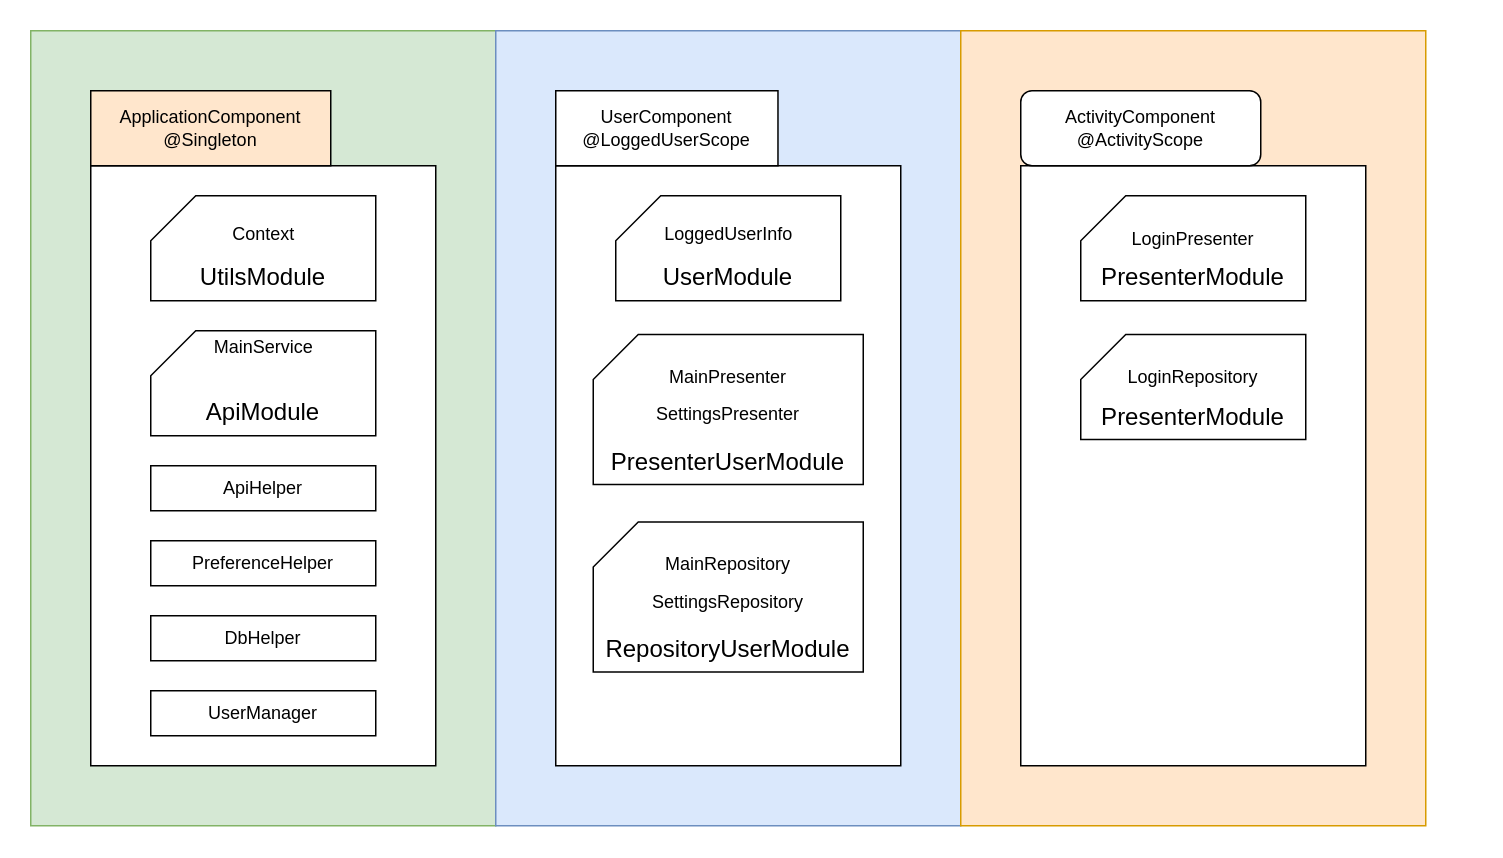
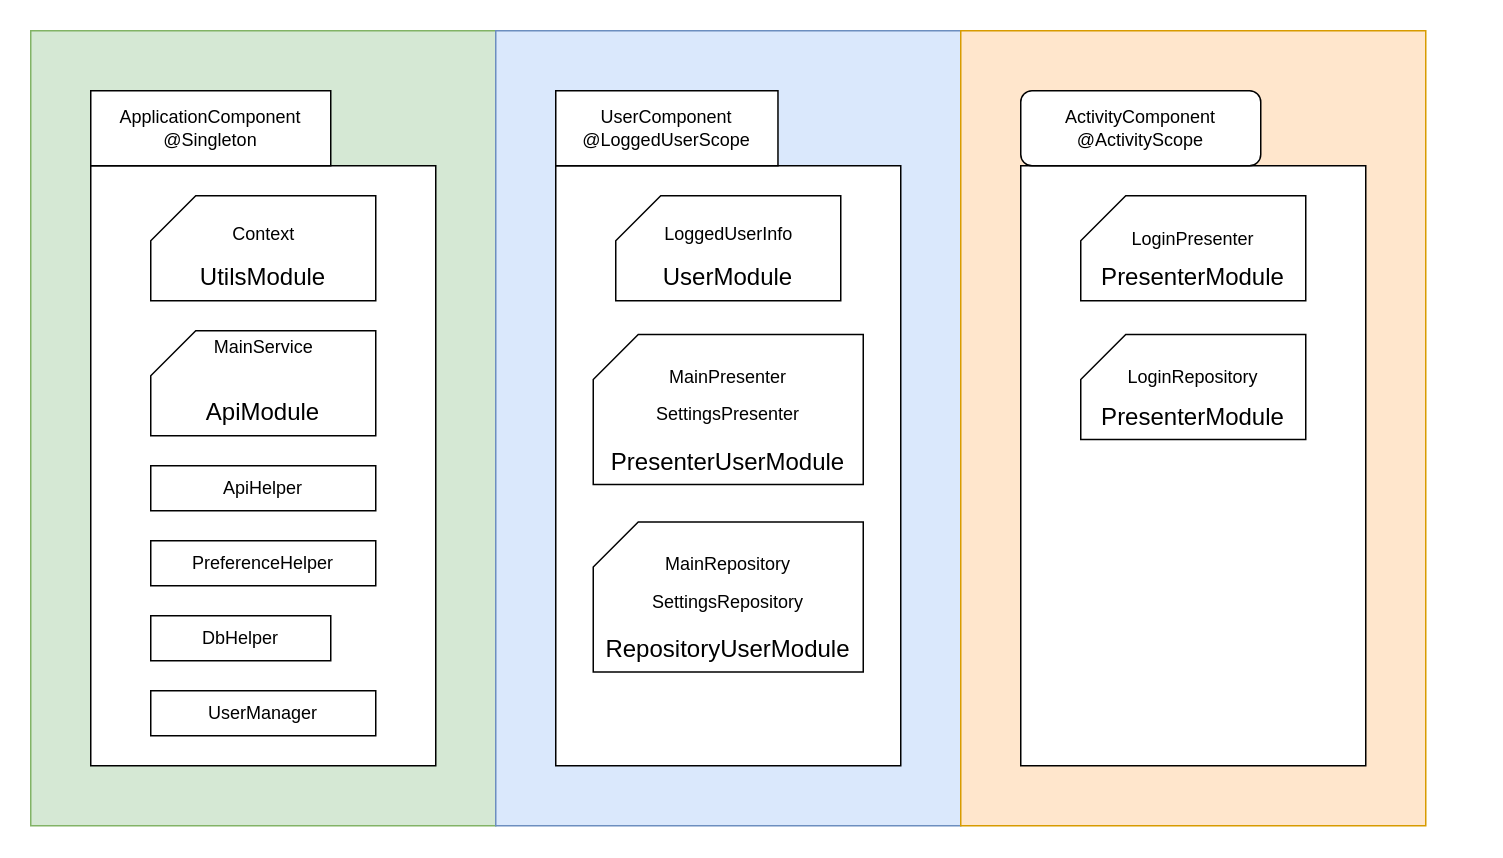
  <mxCell id="0" />
  <mxCell id="1" parent="0" />
  <mxCell id="2" value="7" style="group" parent="1" vertex="1" connectable="0"><mxGeometry width="960" height="530" as="geometry" x="20" y="20" /></mxCell>
  <mxCell id="3" value="" style="rounded=0;whiteSpace=wrap;html=1;glass=0;fontSize=12;align=center;strokeColor=#82b366;fillColor=#d5e8d4;" parent="2" vertex="1"><mxGeometry width="310" height="530" as="geometry" /></mxCell>
  <mxCell id="4" value="" style="rounded=0;whiteSpace=wrap;html=1;glass=0;fontSize=12;align=center;strokeColor=#6c8ebf;fillColor=#dae8fc;" parent="2" vertex="1"><mxGeometry x="310.001" width="310" height="530" as="geometry" /></mxCell>
  <mxCell id="5" value="" style="rounded=0;whiteSpace=wrap;html=1;glass=0;fontSize=12;align=center;strokeColor=#d79b00;fillColor=#ffe6cc;" parent="2" vertex="1"><mxGeometry x="620" width="310" height="530" as="geometry" /></mxCell>
  <mxCell id="6" value="" style="group" parent="2" vertex="1" connectable="0"><mxGeometry x="660" y="40" width="290" height="490" as="geometry" /></mxCell>
  <mxCell id="7" value="" style="group" parent="6" vertex="1" connectable="0"><mxGeometry width="230" height="450" as="geometry" /></mxCell>
  <mxCell id="8" value="" style="rounded=0;whiteSpace=wrap;html=1;" parent="7" vertex="1"><mxGeometry y="50" width="230" height="400" as="geometry" /></mxCell>
  <mxCell id="9" value="&lt;div&gt;ActivityComponent&lt;/div&gt;&lt;div&gt;@ActivityScope&lt;br&gt;&lt;/div&gt;" style="whiteSpace=wrap;html=1;spacing=2;align=center;rounded=1;" parent="7" vertex="1"><mxGeometry width="160" height="50" as="geometry" /></mxCell>
  <mxCell id="10" value="" style="group" vertex="1" connectable="0" parent="7"><mxGeometry x="40" y="162.5" width="150" height="70" as="geometry" /></mxCell>
  <mxCell id="11" value="PresenterModule" style="shape=card;whiteSpace=wrap;html=1;rounded=0;glass=0;fontSize=16;fillColor=none;spacing=6;verticalAlign=bottom;" parent="10" vertex="1"><mxGeometry width="150" height="70" as="geometry" /></mxCell>
  <mxCell id="12" value="LoginRepository" style="rounded=0;whiteSpace=wrap;html=1;fillColor=none;strokeColor=none;" parent="10" vertex="1"><mxGeometry x="40" y="20" width="70" height="17.5" as="geometry" /></mxCell>
  <mxCell id="13" value="" style="group" vertex="1" connectable="0" parent="7"><mxGeometry x="40" y="70" width="150" height="70" as="geometry" /></mxCell>
  <mxCell id="14" value="PresenterModule" style="shape=card;whiteSpace=wrap;html=1;rounded=0;glass=0;fontSize=16;fillColor=none;spacing=6;verticalAlign=bottom;" parent="13" vertex="1"><mxGeometry width="150" height="70" as="geometry" /></mxCell>
  <mxCell id="15" value="LoginPresenter" style="rounded=0;whiteSpace=wrap;html=1;fillColor=none;strokeColor=none;" parent="13" vertex="1"><mxGeometry x="40" y="20" width="70" height="17.5" as="geometry" /></mxCell>
  <mxCell id="16" value="" style="group" parent="2" vertex="1" connectable="0"><mxGeometry x="350" y="40" width="230" height="450" as="geometry" /></mxCell>
  <mxCell id="17" value="" style="rounded=0;whiteSpace=wrap;html=1;" parent="16" vertex="1"><mxGeometry y="50" width="230" height="400" as="geometry" /></mxCell>
  <mxCell id="18" value="&lt;div&gt;UserComponent&lt;/div&gt;&lt;div&gt;@LoggedUserScope&lt;br&gt;&lt;/div&gt;" style="rounded=0;whiteSpace=wrap;html=1;spacing=2;align=center;" parent="16" vertex="1"><mxGeometry width="148.148" height="50" as="geometry" /></mxCell>
  <mxCell id="19" value="" style="group" parent="16" vertex="1" connectable="0"><mxGeometry x="40" y="70" width="150" height="70" as="geometry" /></mxCell>
  <mxCell id="20" value="UserModule" style="shape=card;whiteSpace=wrap;html=1;rounded=0;glass=0;fontSize=16;fillColor=none;spacing=6;verticalAlign=bottom;" parent="19" vertex="1"><mxGeometry width="150" height="70" as="geometry" /></mxCell>
  <mxCell id="21" value="LoggedUserInfo" style="rounded=0;whiteSpace=wrap;html=1;fillColor=none;strokeColor=none;" parent="19" vertex="1"><mxGeometry x="37.5" y="17.5" width="75" height="17.5" as="geometry" /></mxCell>
  <mxCell id="22" value="" style="group" vertex="1" connectable="0" parent="16"><mxGeometry x="25" y="162.5" width="180" height="125" as="geometry" /></mxCell>
  <mxCell id="23" value="" style="group" vertex="1" connectable="0" parent="22"><mxGeometry width="180" height="100" as="geometry" /></mxCell>
  <mxCell id="24" value="PresenterUserModule" style="shape=card;whiteSpace=wrap;html=1;rounded=0;glass=0;fontSize=16;fillColor=none;spacing=6;verticalAlign=bottom;" vertex="1" parent="23"><mxGeometry width="180" height="100" as="geometry" /></mxCell>
  <mxCell id="25" value="MainPresenter" style="rounded=0;whiteSpace=wrap;html=1;fillColor=none;strokeColor=none;" vertex="1" parent="23"><mxGeometry x="48" y="20" width="84" height="17.5" as="geometry" /></mxCell>
  <mxCell id="26" value="SettingsPresenter" style="rounded=0;whiteSpace=wrap;html=1;fillColor=none;strokeColor=none;" vertex="1" parent="23"><mxGeometry x="48" y="45" width="84" height="17.5" as="geometry" /></mxCell>
  <mxCell id="27" value="" style="group" vertex="1" connectable="0" parent="16"><mxGeometry x="25" y="287.5" width="180" height="100" as="geometry" /></mxCell>
  <mxCell id="28" value="RepositoryUserModule" style="shape=card;whiteSpace=wrap;html=1;rounded=0;glass=0;fontSize=16;fillColor=none;spacing=6;verticalAlign=bottom;" vertex="1" parent="27"><mxGeometry width="180" height="100" as="geometry" /></mxCell>
  <mxCell id="29" value="MainRepository" style="rounded=0;whiteSpace=wrap;html=1;fillColor=none;strokeColor=none;" vertex="1" parent="27"><mxGeometry x="48" y="20" width="84" height="17.5" as="geometry" /></mxCell>
  <mxCell id="30" value="SettingsRepository" style="rounded=0;whiteSpace=wrap;html=1;fillColor=none;strokeColor=none;" vertex="1" parent="27"><mxGeometry x="48" y="45" width="84" height="17.5" as="geometry" /></mxCell>
  <mxCell id="31" value="" style="group" parent="1" vertex="1" connectable="0"><mxGeometry x="60" y="60" width="230" height="450" as="geometry" /></mxCell>
  <mxCell id="32" value="" style="rounded=0;whiteSpace=wrap;html=1;" parent="31" vertex="1"><mxGeometry y="50" width="230" height="400" as="geometry" /></mxCell>
- <mxCell id="33" value="&lt;div&gt;ApplicationComponent&lt;/div&gt;&lt;div&gt;@Singleton&lt;br&gt;&lt;/div&gt;" style="rounded=0;whiteSpace=wrap;html=1;spacing=2;align=center;fillColor=#ffe6cc;" parent="31" vertex="1"><mxGeometry width="160" height="50" as="geometry" /></mxCell>
+ <mxCell id="33" value="&lt;div&gt;ApplicationComponent&lt;/div&gt;&lt;div&gt;@Singleton&lt;br&gt;&lt;/div&gt;" style="rounded=0;whiteSpace=wrap;html=1;spacing=2;align=center;" parent="31" vertex="1"><mxGeometry width="160" height="50" as="geometry" /></mxCell>
  <mxCell id="34" value="ApiHelper" style="rounded=0;whiteSpace=wrap;html=1;glass=0;fontSize=12;fillColor=none;" parent="31" vertex="1"><mxGeometry x="40" y="250" width="150" height="30" as="geometry" /></mxCell>
  <mxCell id="35" value="PreferenceHelper" style="rounded=0;whiteSpace=wrap;html=1;glass=0;fontSize=12;fillColor=none;" parent="31" vertex="1"><mxGeometry x="40" y="300" width="150" height="30" as="geometry" /></mxCell>
- <mxCell id="36" value="DbHelper" style="rounded=0;whiteSpace=wrap;html=1;glass=0;fontSize=12;fillColor=none;" parent="31" vertex="1"><mxGeometry x="40" y="350" width="150" height="30" as="geometry" /></mxCell>
+ <mxCell id="36" value="DbHelper" style="rounded=0;whiteSpace=wrap;html=1;glass=0;fontSize=12;fillColor=none;" parent="31" vertex="1"><mxGeometry x="40" y="350" width="120" height="30" as="geometry" /></mxCell>
  <mxCell id="37" value="UserManager" style="rounded=0;whiteSpace=wrap;html=1;glass=0;fontSize=12;fillColor=none;" parent="31" vertex="1"><mxGeometry x="40" y="400" width="150" height="30" as="geometry" /></mxCell>
  <mxCell id="38" value="" style="group" parent="31" vertex="1" connectable="0"><mxGeometry x="40" y="160" width="150" height="70" as="geometry" /></mxCell>
  <mxCell id="39" value="ApiModule" style="shape=card;whiteSpace=wrap;html=1;rounded=0;glass=0;fontSize=16;fillColor=none;spacing=6;verticalAlign=bottom;" parent="38" vertex="1"><mxGeometry width="150" height="70" as="geometry" /></mxCell>
  <mxCell id="40" value="MainService" style="rounded=0;whiteSpace=wrap;html=1;fillColor=none;strokeColor=none;" parent="38" vertex="1"><mxGeometry x="37.5" y="2.5" width="75" height="17.5" as="geometry" /></mxCell>
  <mxCell id="41" value="" style="group" parent="31" vertex="1" connectable="0"><mxGeometry x="40" y="70" width="150" height="70" as="geometry" /></mxCell>
  <mxCell id="42" value="UtilsModule" style="shape=card;whiteSpace=wrap;html=1;rounded=0;glass=0;fontSize=16;fillColor=none;spacing=6;verticalAlign=bottom;" parent="41" vertex="1"><mxGeometry width="150" height="70" as="geometry" /></mxCell>
  <mxCell id="43" value="Context" style="rounded=0;whiteSpace=wrap;html=1;fillColor=none;strokeColor=none;" parent="41" vertex="1"><mxGeometry x="37.5" y="17.5" width="75" height="17.5" as="geometry" /></mxCell>
